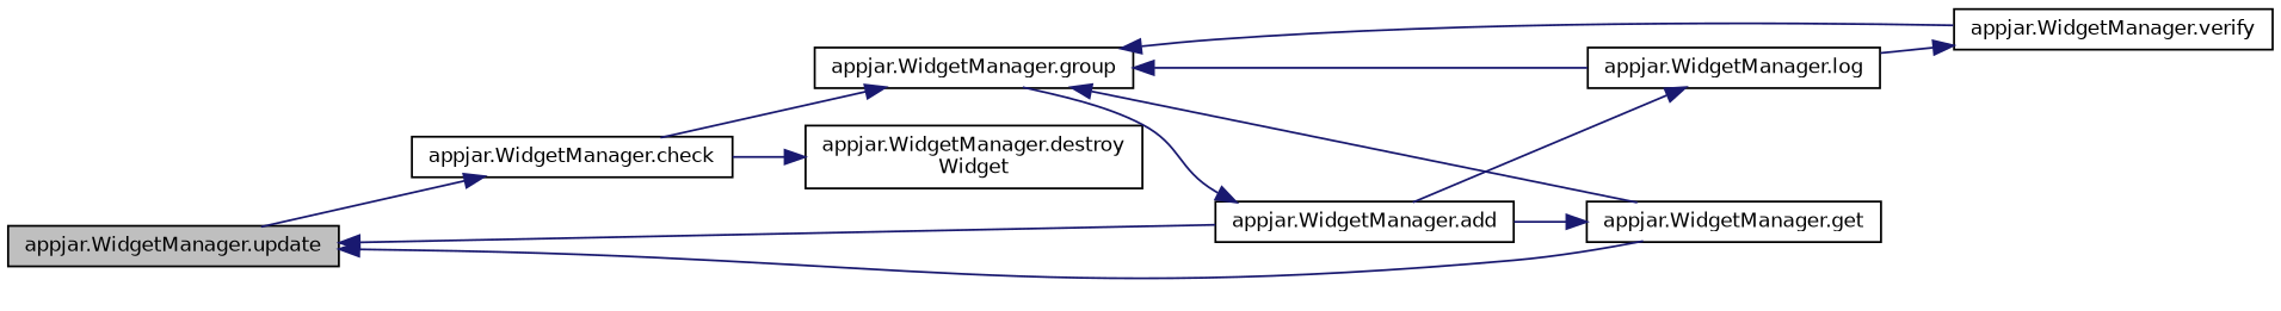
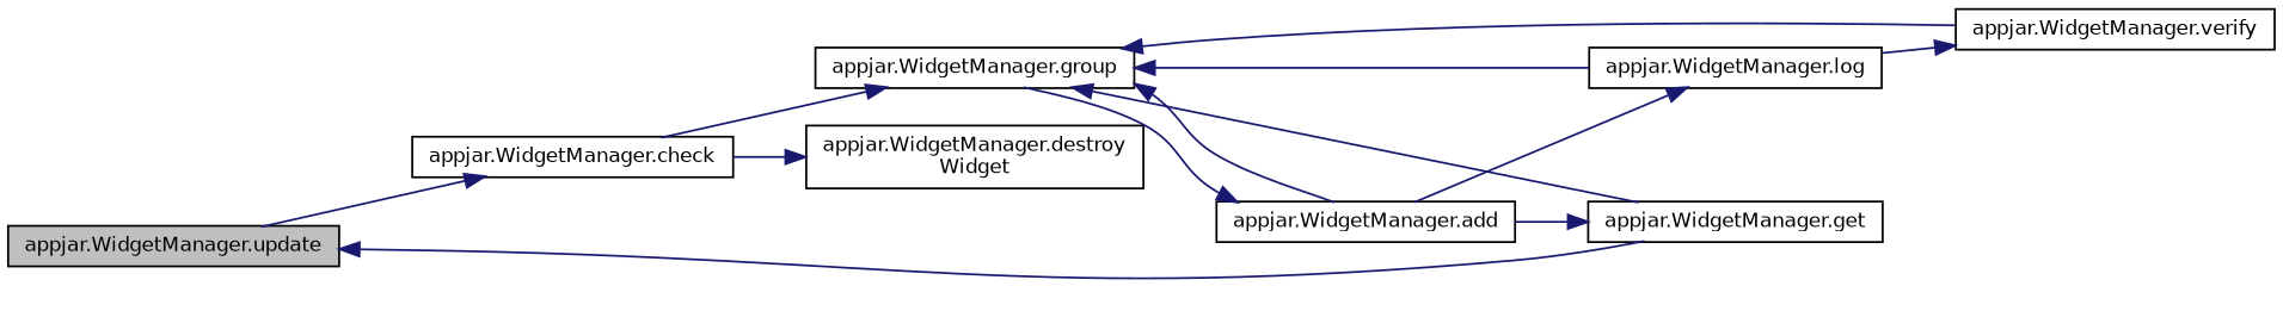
  digraph {
    rankdir=LR
    node [color=black fillcolor=white fontname=Helvetica fontsize=10 shape=record style=filled]
    edge [color=midnightblue fontname=Helvetica fontsize=10 labelfontname=Helvetica labelfontsize=10 style=solid]
    n1 [fillcolor=grey75 fontcolor=black height=0.2 label="appjar.WidgetManager.update" width=0.4]
    n2 [height=0.2 label="appjar.WidgetManager.check" width=0.4]
    n3 [height=0.2 label="appjar.WidgetManager.group" width=0.4]
    n4 [height=0.2 label="appjar.WidgetManager.add" width=0.4]
    n5 [height=0.2 label="appjar.WidgetManager.destroy\lWidget" width=0.4]
    n6 [height=0.2 label="appjar.WidgetManager.log" width=0.4]
    n7 [height=0.2 label="appjar.WidgetManager.get" width=0.4]
    n8 [height=0.2 label="appjar.WidgetManager.verify" width=0.4]
    n1 -> n2
    n2 -> n3
    n2 -> n5
    n3 -> n4
-   n4 -> n1
+   n4 -> n3
    n4 -> n6
    n4 -> n7
    n6 -> n3
    n6 -> n8
    n7 -> n1
    n7 -> n3
    n8 -> n3
  }
